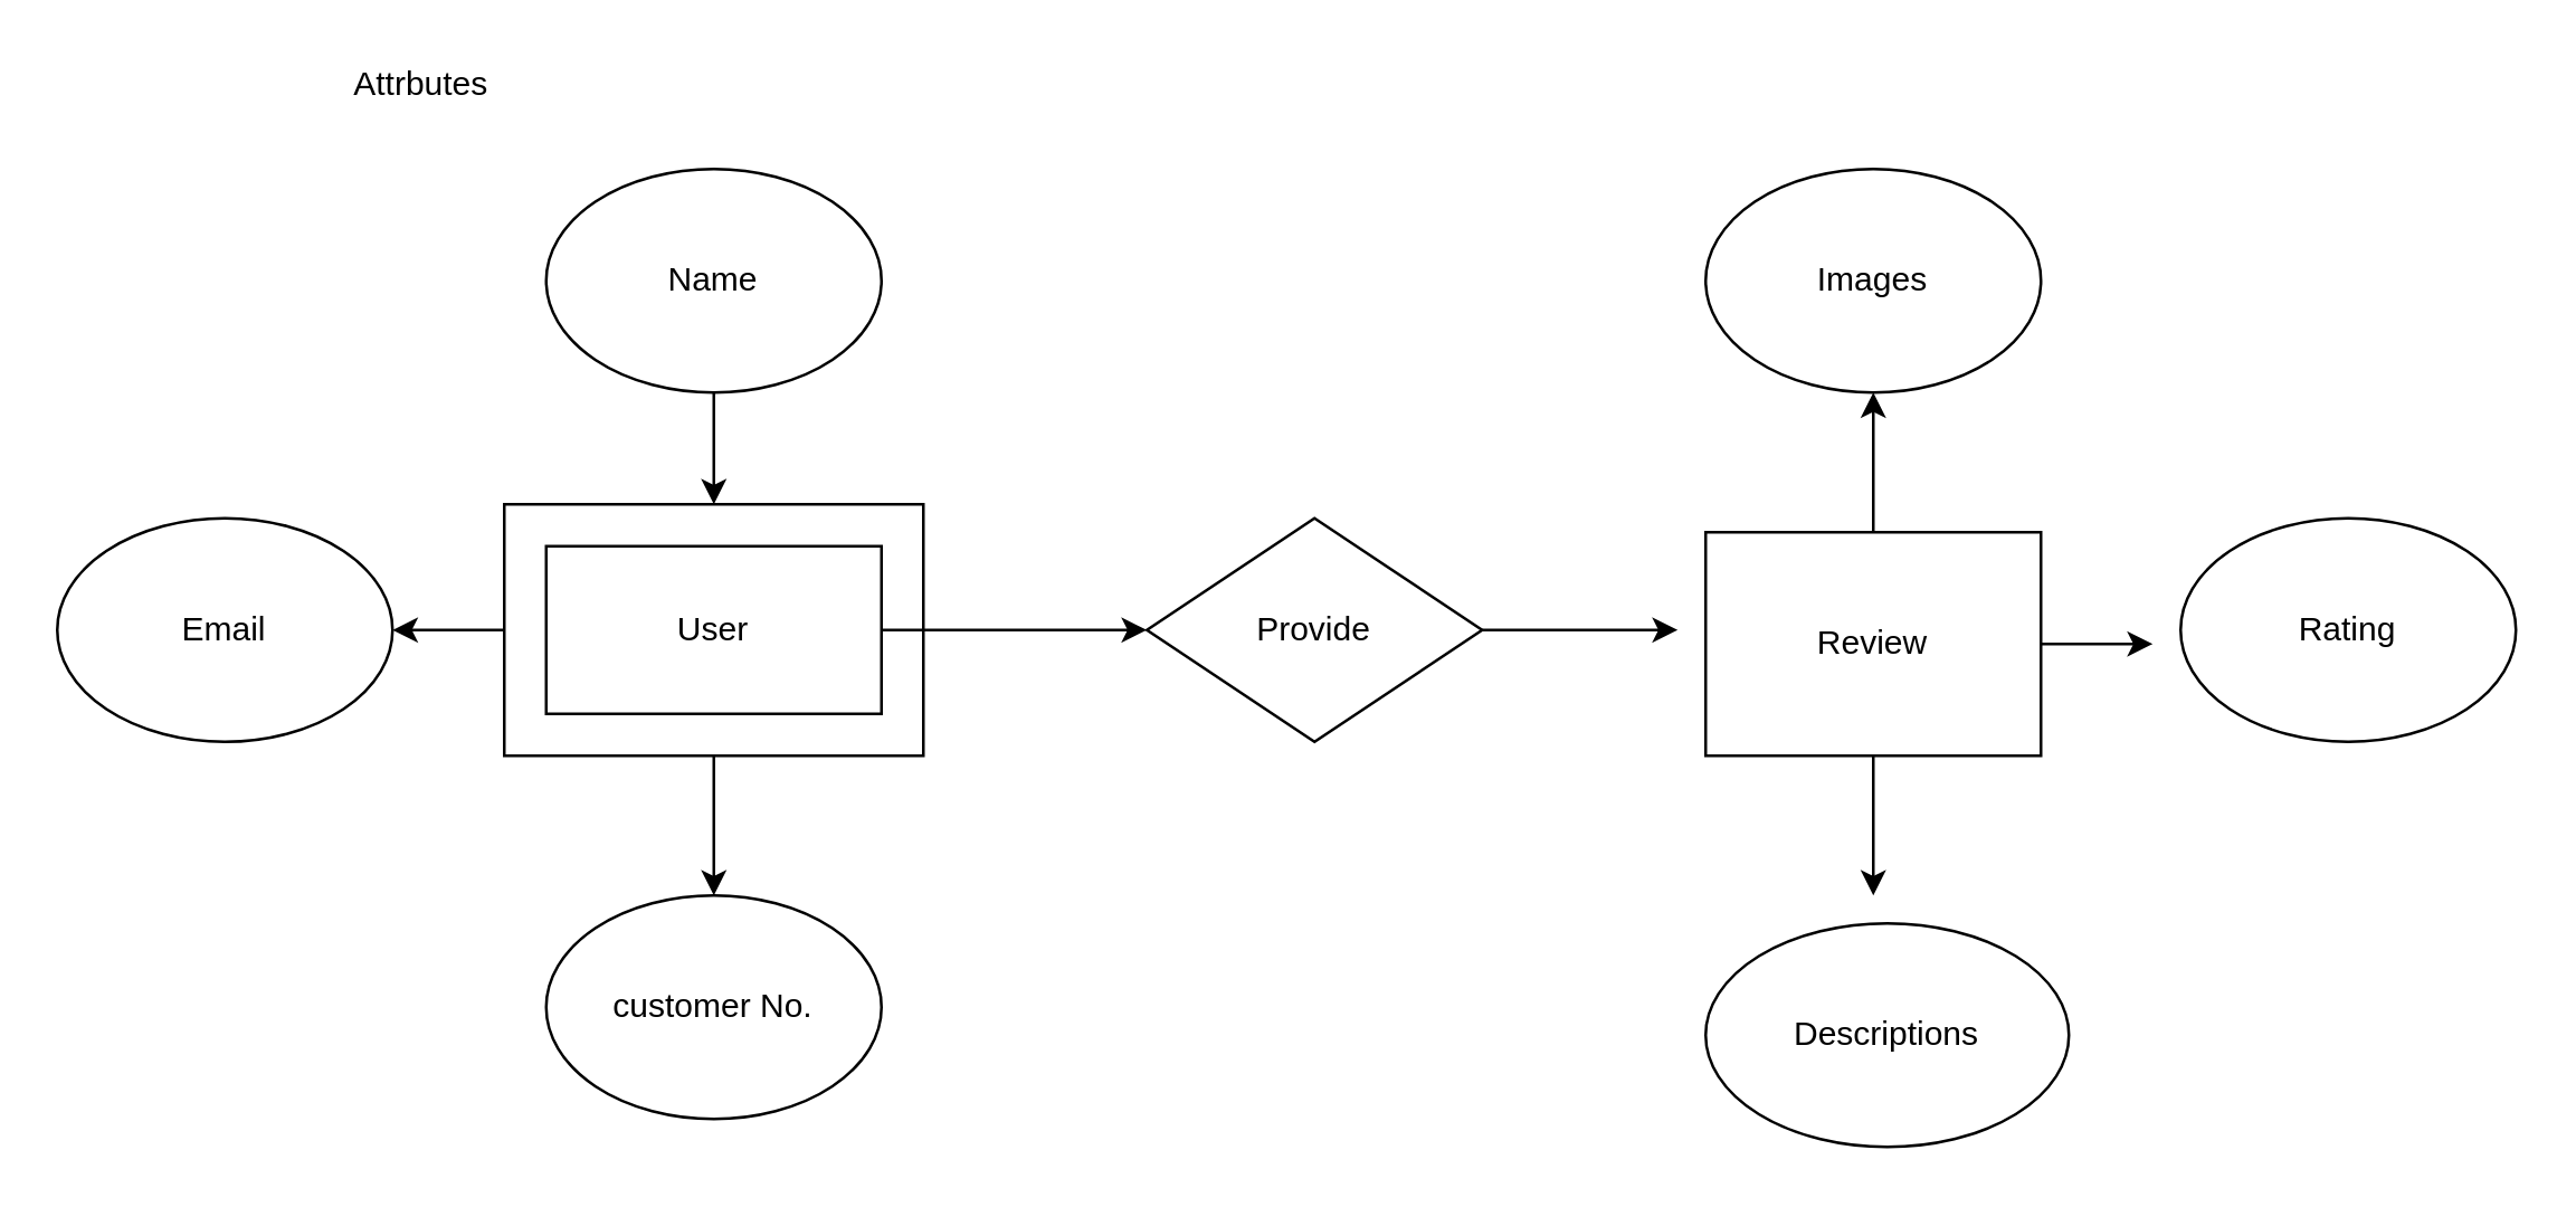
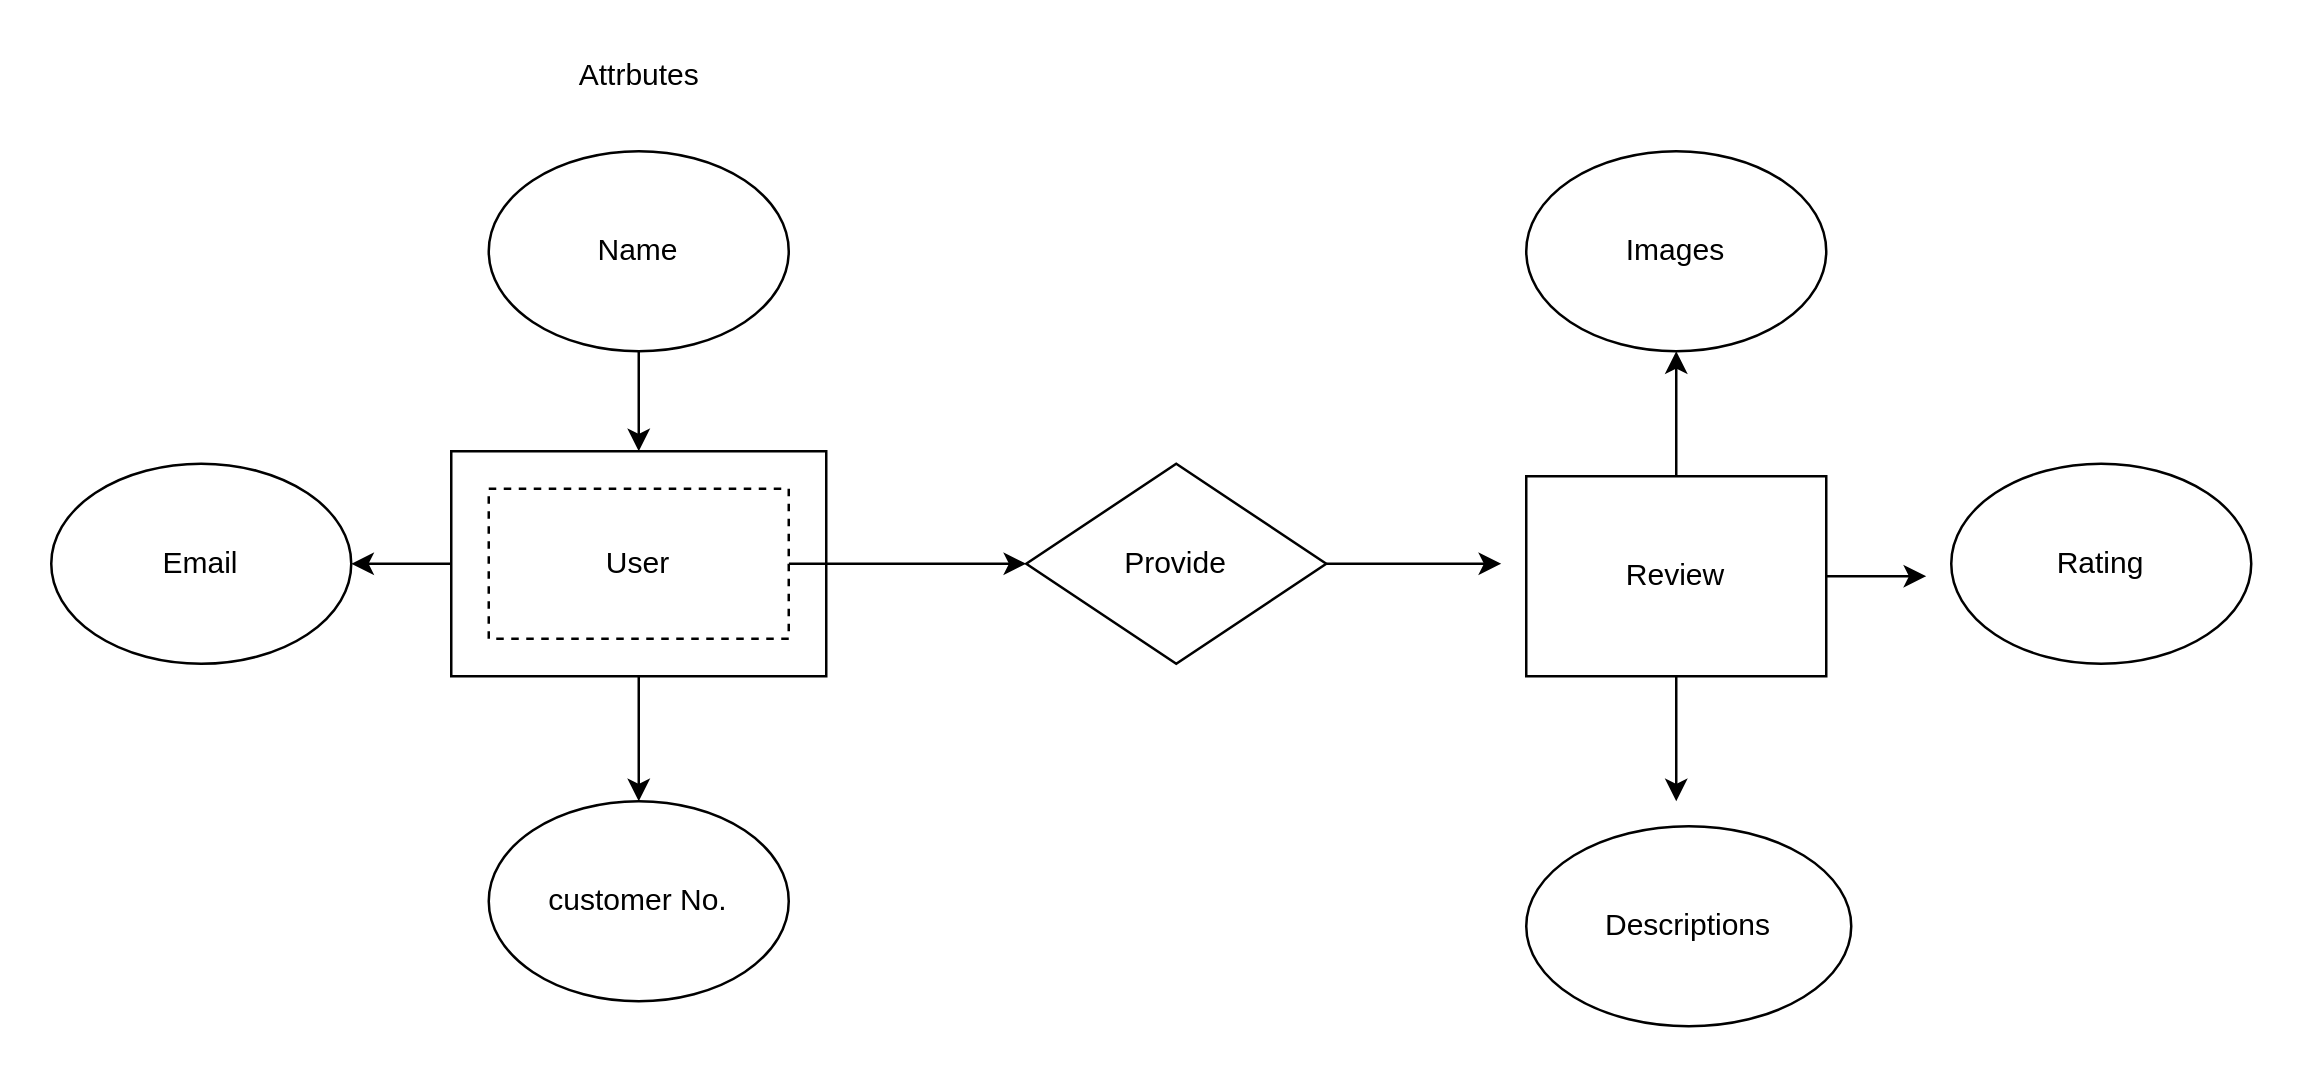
  <mxCell id="0" />
  <mxCell id="1" parent="0" />
  <mxCell id="2" style="edgeStyle=orthogonalEdgeStyle;rounded=0;orthogonalLoop=1;jettySize=auto;html=1;exitX=0.5;exitY=1;exitDx=0;exitDy=0;entryX=0.5;entryY=0;entryDx=0;entryDy=0;" edge="1" parent="1" source="3" target="6"><mxGeometry relative="1" as="geometry" /></mxCell>
  <mxCell id="3" value="&lt;font style=&quot;vertical-align: inherit&quot;&gt;&lt;font style=&quot;vertical-align: inherit&quot;&gt;Name&lt;/font&gt;&lt;/font&gt;" style="ellipse;whiteSpace=wrap;html=1;" vertex="1" parent="1"><mxGeometry x="195" y="60" width="120" height="80" as="geometry" /></mxCell>
  <mxCell id="4" style="edgeStyle=orthogonalEdgeStyle;rounded=0;orthogonalLoop=1;jettySize=auto;html=1;exitX=0;exitY=0.5;exitDx=0;exitDy=0;entryX=1;entryY=0.5;entryDx=0;entryDy=0;" edge="1" parent="1" source="6" target="9"><mxGeometry relative="1" as="geometry" /></mxCell>
  <mxCell id="5" style="edgeStyle=orthogonalEdgeStyle;rounded=0;orthogonalLoop=1;jettySize=auto;html=1;exitX=0.5;exitY=1;exitDx=0;exitDy=0;entryX=0.5;entryY=0;entryDx=0;entryDy=0;" edge="1" parent="1" source="6" target="10"><mxGeometry relative="1" as="geometry" /></mxCell>
  <mxCell id="6" value="" style="rounded=0;whiteSpace=wrap;html=1;" vertex="1" parent="1"><mxGeometry x="180" y="180" width="150" height="90" as="geometry" /></mxCell>
  <mxCell id="7" style="edgeStyle=orthogonalEdgeStyle;rounded=0;orthogonalLoop=1;jettySize=auto;html=1;entryX=0;entryY=0.5;entryDx=0;entryDy=0;" edge="1" parent="1" source="8" target="12"><mxGeometry relative="1" as="geometry" /></mxCell>
- <mxCell id="8" value="User" style="rounded=0;whiteSpace=wrap;html=1;" vertex="1" parent="1"><mxGeometry x="195" y="195" width="120" height="60" as="geometry" /></mxCell>
+ <mxCell id="8" value="User" style="rounded=0;whiteSpace=wrap;html=1;dashed=1;" vertex="1" parent="1"><mxGeometry x="195" y="195" width="120" height="60" as="geometry" /></mxCell>
  <mxCell id="9" value="Email" style="ellipse;whiteSpace=wrap;html=1;" vertex="1" parent="1"><mxGeometry x="20" y="185" width="120" height="80" as="geometry" /></mxCell>
  <mxCell id="10" value="customer No." style="ellipse;whiteSpace=wrap;html=1;" vertex="1" parent="1"><mxGeometry x="195" y="320" width="120" height="80" as="geometry" /></mxCell>
  <mxCell id="11" style="edgeStyle=orthogonalEdgeStyle;rounded=0;orthogonalLoop=1;jettySize=auto;html=1;exitX=1;exitY=0.5;exitDx=0;exitDy=0;" edge="1" parent="1" source="12"><mxGeometry relative="1" as="geometry"><mxPoint x="600" y="225" as="targetPoint" /></mxGeometry></mxCell>
  <mxCell id="12" value="Provide" style="rhombus;whiteSpace=wrap;html=1;" vertex="1" parent="1"><mxGeometry x="410" y="185" width="120" height="80" as="geometry" /></mxCell>
  <mxCell id="13" value="Images" style="ellipse;whiteSpace=wrap;html=1;" vertex="1" parent="1"><mxGeometry x="610" y="60" width="120" height="80" as="geometry" /></mxCell>
  <mxCell id="14" style="edgeStyle=orthogonalEdgeStyle;rounded=0;orthogonalLoop=1;jettySize=auto;html=1;entryX=0.5;entryY=1;entryDx=0;entryDy=0;" edge="1" parent="1" source="17" target="13"><mxGeometry relative="1" as="geometry" /></mxCell>
  <mxCell id="15" style="edgeStyle=orthogonalEdgeStyle;rounded=0;orthogonalLoop=1;jettySize=auto;html=1;exitX=1;exitY=0.5;exitDx=0;exitDy=0;" edge="1" parent="1" source="17"><mxGeometry relative="1" as="geometry"><mxPoint x="770" y="230" as="targetPoint" /></mxGeometry></mxCell>
  <mxCell id="16" style="edgeStyle=orthogonalEdgeStyle;rounded=0;orthogonalLoop=1;jettySize=auto;html=1;" edge="1" parent="1" source="17"><mxGeometry relative="1" as="geometry"><mxPoint x="670" y="320" as="targetPoint" /></mxGeometry></mxCell>
  <mxCell id="17" value="Review" style="rounded=0;whiteSpace=wrap;html=1;" vertex="1" parent="1"><mxGeometry x="610" y="190" width="120" height="80" as="geometry" /></mxCell>
  <mxCell id="18" value="Rating" style="ellipse;whiteSpace=wrap;html=1;" vertex="1" parent="1"><mxGeometry x="780" y="185" width="120" height="80" as="geometry" /></mxCell>
  <mxCell id="19" value="Descriptions" style="ellipse;whiteSpace=wrap;html=1;" vertex="1" parent="1"><mxGeometry x="610" y="330" width="130" height="80" as="geometry" /></mxCell>
- <mxCell id="20" value="Attrbutes" style="text;html=1;align=center;verticalAlign=middle;resizable=0;points=[];autosize=1;strokeColor=none;fillColor=none;" vertex="1" parent="1"><mxGeometry x="120" y="20" width="60" height="20" as="geometry" /></mxCell>
+ <mxCell id="20" value="Attrbutes" style="text;html=1;align=center;verticalAlign=middle;resizable=0;points=[];autosize=1;strokeColor=none;fillColor=none;" vertex="1" parent="1"><mxGeometry x="225" y="20" width="60" height="20" as="geometry" /></mxCell>
